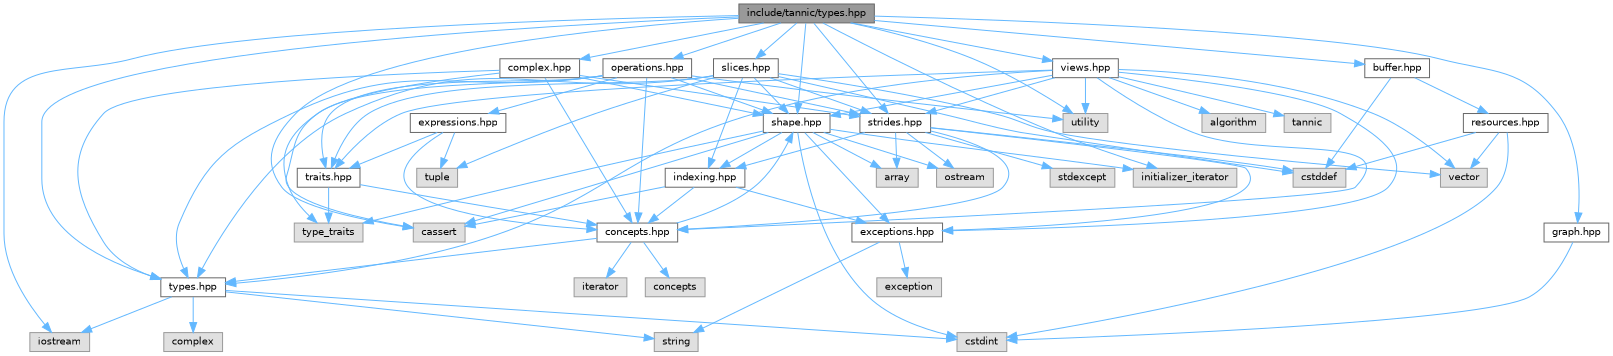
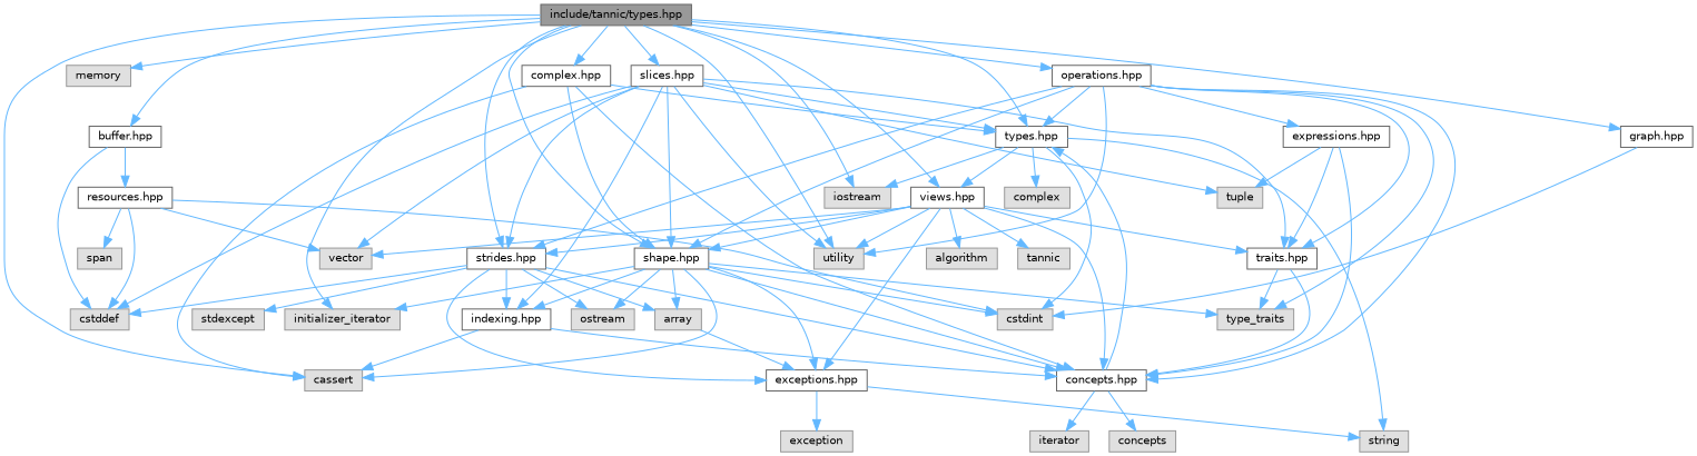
  digraph {
    node [color=grey60 fillcolor="#E0E0E0" fontname=Helvetica fontsize=10 shape=box style=filled]
    edge [color=steelblue1 fontname=Helvetica fontsize=10 labelfontname=Helvetica labelfontsize=10 style=solid]
    n1 [color=gray40 fillcolor=grey60 fontcolor=black height=0.2 label="include/tannic/types.hpp" width=0.4]
    n2 [height=0.2 label=iostream width=0.4]
+   n3 [height=0.2 label=memory width=0.4]
    n4 [height=0.2 label=cassert width=0.4]
    n5 [height=0.2 label=utility width=0.4]
    n6 [height=0.2 label=initializer_iterator width=0.4]
    n7 [color=grey40 fillcolor=white height=0.2 label="types.hpp" width=0.4]
    n8 [color=grey40 fillcolor=white height=0.2 label="shape.hpp" width=0.4]
    n9 [color=grey40 fillcolor=white height=0.2 label="strides.hpp" width=0.4]
    n10 [color=grey40 fillcolor=white height=0.2 label="buffer.hpp" width=0.4]
    n11 [color=grey40 fillcolor=white height=0.2 label="slices.hpp" width=0.4]
    n12 [color=grey40 fillcolor=white height=0.2 label="views.hpp" width=0.4]
    n13 [color=grey40 fillcolor=white height=0.2 label="operations.hpp" width=0.4]
    n14 [color=grey40 fillcolor=white height=0.2 label="complex.hpp" width=0.4]
    n15 [color=grey40 fillcolor=white height=0.2 label="graph.hpp" width=0.4]
    n16 [height=0.2 label=cstdint width=0.4]
    n17 [height=0.2 label=string width=0.4]
    n18 [height=0.2 label=complex width=0.4]
    n19 [height=0.2 label=type_traits width=0.4]
    n20 [height=0.2 label=array width=0.4]
    n21 [height=0.2 label=ostream width=0.4]
    n22 [color=grey40 fillcolor=white height=0.2 label="concepts.hpp" width=0.4]
    n23 [color=grey40 fillcolor=white height=0.2 label="indexing.hpp" width=0.4]
    n24 [color=grey40 fillcolor=white height=0.2 label="exceptions.hpp" width=0.4]
    n25 [height=0.2 label=cstddef width=0.4]
    n26 [height=0.2 label=stdexcept width=0.4]
    n27 [color=grey40 fillcolor=white height=0.2 label="resources.hpp" width=0.4]
    n28 [height=0.2 label=vector width=0.4]
    n29 [height=0.2 label=tuple width=0.4]
    n30 [color=grey40 fillcolor=white height=0.2 label="traits.hpp" width=0.4]
    n31 [height=0.2 label=algorithm width=0.4]
    n32 [height=0.2 label=tannic width=0.4]
    n33 [color=grey40 fillcolor=white height=0.2 label="expressions.hpp" width=0.4]
    n34 [height=0.2 label=concepts width=0.4]
    n35 [height=0.2 label=iterator width=0.4]
    n36 [height=0.2 label=exception width=0.4]
+   n37 [height=0.2 label=span width=0.4]
    n1 -> n2
+   n1 -> n3
    n1 -> n4
    n1 -> n5
    n1 -> n6
    n1 -> n7
    n1 -> n8
    n1 -> n9
    n1 -> n10
    n1 -> n11
    n1 -> n12
    n1 -> n13
    n1 -> n14
    n1 -> n15
    n7 -> n2
    n7 -> n16
    n7 -> n17
    n7 -> n18
    n8 -> n4
    n8 -> n6
    n8 -> n16
    n8 -> n19
    n8 -> n20
    n8 -> n21
-   n22 -> n8
+   n8 -> n22
    n8 -> n23
    n8 -> n24
    n9 -> n20
    n9 -> n21
    n9 -> n22
    n9 -> n23
    n9 -> n24
    n9 -> n25
    n9 -> n26
    n10 -> n25
    n10 -> n27
+   n11 -> n5
    n11 -> n7
    n11 -> n8
    n11 -> n9
    n11 -> n23
    n11 -> n25
    n11 -> n28
    n11 -> n29
    n11 -> n30
    n12 -> n5
-   n12 -> n7
+   n7 -> n12
    n12 -> n8
    n12 -> n9
    n12 -> n22
    n12 -> n24
    n12 -> n28
    n12 -> n30
    n12 -> n31
    n12 -> n32
    n13 -> n5
    n13 -> n7
    n13 -> n8
    n13 -> n9
    n13 -> n19
    n13 -> n22
    n13 -> n30
    n13 -> n33
    n14 -> n4
    n14 -> n7
    n14 -> n8
-   n14 -> n9
    n14 -> n22
    n15 -> n16
    n22 -> n7
    n22 -> n34
    n22 -> n35
    n23 -> n4
    n23 -> n22
-   n23 -> n24
+   n20 -> n24
    n24 -> n17
    n24 -> n36
    n27 -> n16
    n27 -> n25
    n27 -> n28
+   n27 -> n37
    n30 -> n19
    n30 -> n22
    n33 -> n22
    n33 -> n29
    n33 -> n30
  }
